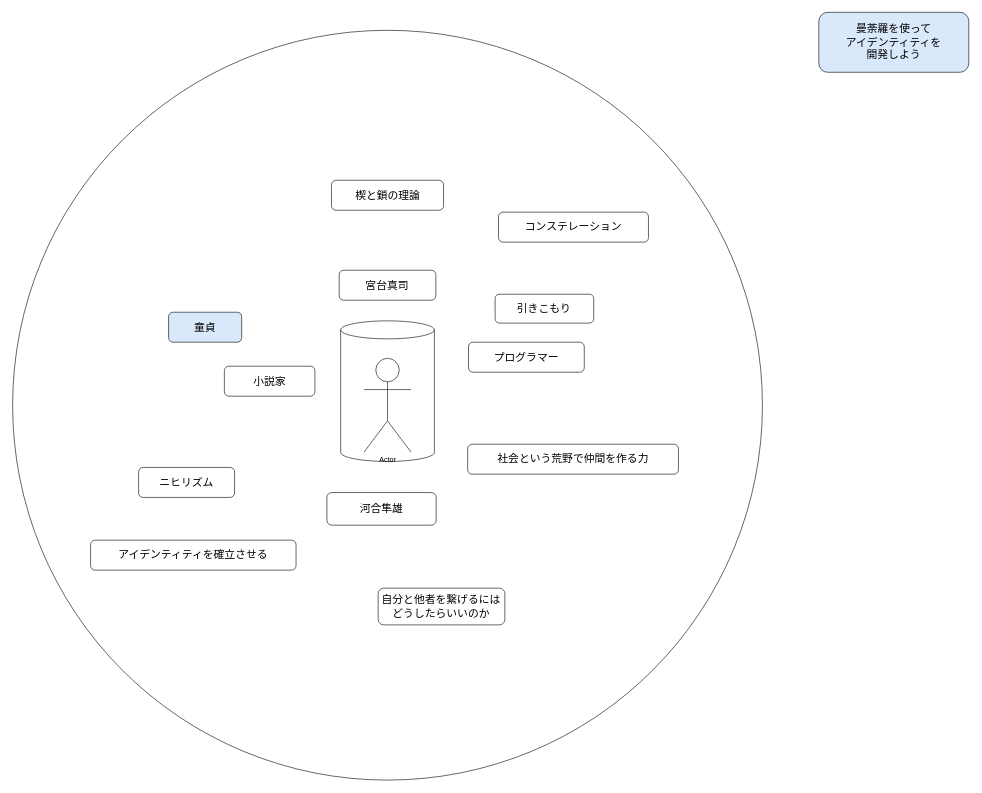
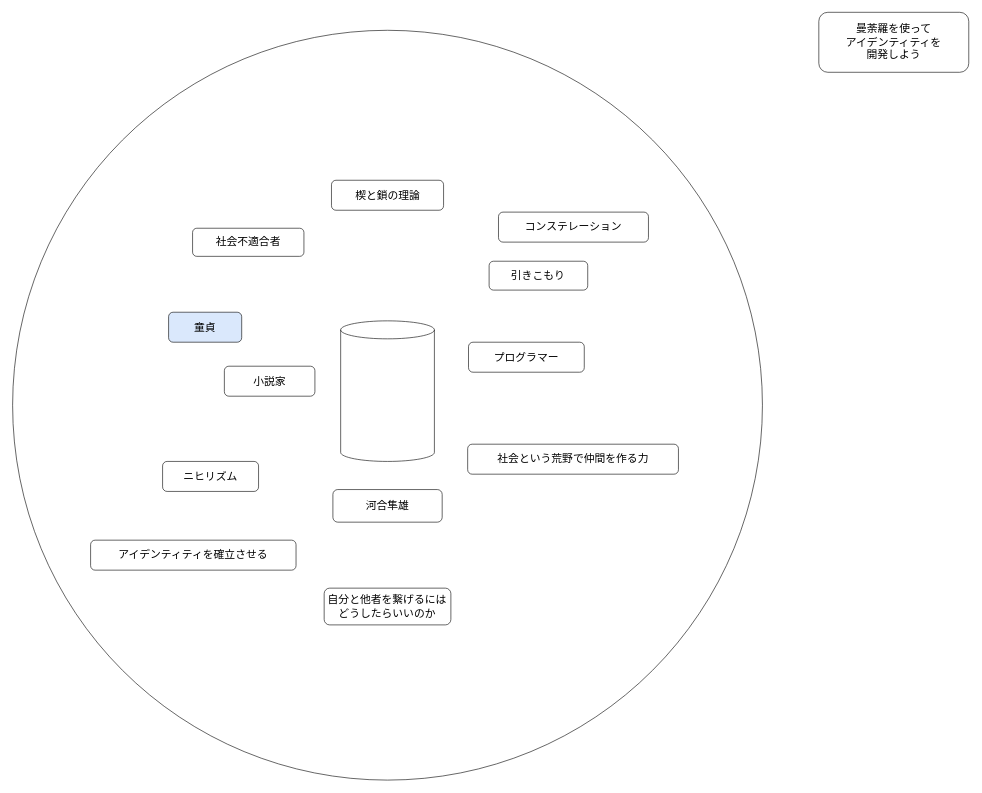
  <mxCell id="0" />
  <mxCell id="1" parent="0" />
- <mxCell id="2" value="&lt;div style=&quot;&quot;&gt;&lt;span style=&quot;background-color: initial;&quot;&gt;曼荼羅を使って&lt;/span&gt;&lt;/div&gt;&lt;div style=&quot;&quot;&gt;&lt;span style=&quot;background-color: initial;&quot;&gt;アイデンティティを&lt;/span&gt;&lt;/div&gt;&lt;div style=&quot;&quot;&gt;&lt;span style=&quot;background-color: initial;&quot;&gt;開発しよう&lt;/span&gt;&lt;/div&gt;" style="rounded=1;whiteSpace=wrap;html=1;fontSize=18;align=center;fillColor=#dae8fc;" vertex="1" parent="1"><mxGeometry x="1364" y="20" width="250" height="100" as="geometry" /></mxCell>
+ <mxCell id="2" value="&lt;div style=&quot;&quot;&gt;&lt;span style=&quot;background-color: initial;&quot;&gt;曼荼羅を使って&lt;/span&gt;&lt;/div&gt;&lt;div style=&quot;&quot;&gt;&lt;span style=&quot;background-color: initial;&quot;&gt;アイデンティティを&lt;/span&gt;&lt;/div&gt;&lt;div style=&quot;&quot;&gt;&lt;span style=&quot;background-color: initial;&quot;&gt;開発しよう&lt;/span&gt;&lt;/div&gt;" style="rounded=1;whiteSpace=wrap;html=1;fontSize=18;align=center;" vertex="1" parent="1"><mxGeometry x="1364" y="20" width="250" height="100" as="geometry" /></mxCell>
  <mxCell id="3" value="" style="group" vertex="1" connectable="0" parent="1"><mxGeometry x="20" y="50" width="1250" height="1250" as="geometry" /></mxCell>
  <mxCell id="4" value="" style="ellipse;whiteSpace=wrap;html=1;" vertex="1" parent="3"><mxGeometry width="1250" height="1250" as="geometry" /></mxCell>
  <mxCell id="5" value="" style="shape=cylinder3;whiteSpace=wrap;html=1;boundedLbl=1;backgroundOutline=1;size=15;" vertex="1" parent="3"><mxGeometry x="546.875" y="484.375" width="156.25" height="234.375" as="geometry" /></mxCell>
- <mxCell id="6" value="Actor" style="shape=umlActor;verticalLabelPosition=bottom;verticalAlign=top;html=1;outlineConnect=0;" vertex="1" parent="3"><mxGeometry x="585.938" y="546.875" width="78.125" height="156.25" as="geometry" /></mxCell>
  <mxCell id="7" value="楔と鎖の理論" style="rounded=1;whiteSpace=wrap;html=1;fontSize=18;" vertex="1" parent="3"><mxGeometry x="531.57" y="250" width="186.87" height="50" as="geometry" /></mxCell>
- <mxCell id="8" value="宮台真司" style="rounded=1;whiteSpace=wrap;html=1;fontSize=18;" vertex="1" parent="3"><mxGeometry x="544.46" y="400" width="161.09" height="50" as="geometry" /></mxCell>
  <mxCell id="9" value="コンステレーション" style="rounded=1;whiteSpace=wrap;html=1;fontSize=18;" vertex="1" parent="3"><mxGeometry x="810" y="303.13" width="250" height="50" as="geometry" /></mxCell>
- <mxCell id="11" value="引きこもり" style="rounded=1;whiteSpace=wrap;html=1;fontSize=18;" vertex="1" parent="3"><mxGeometry x="804.37" y="440" width="164.38" height="48.13" as="geometry" /></mxCell>
+ <mxCell id="10" value="社会不適合者" style="rounded=1;whiteSpace=wrap;html=1;fontSize=18;" vertex="1" parent="3"><mxGeometry x="300" y="330" width="185.63" height="46.87" as="geometry" /></mxCell>
+ <mxCell id="11" value="引きこもり" style="rounded=1;whiteSpace=wrap;html=1;fontSize=18;" vertex="1" parent="3"><mxGeometry x="794.37" y="385" width="164.38" height="48.13" as="geometry" /></mxCell>
  <mxCell id="12" value="童貞" style="rounded=1;whiteSpace=wrap;html=1;fontSize=18;fillColor=#dae8fc;" vertex="1" parent="3"><mxGeometry x="260" y="470" width="121.88" height="50" as="geometry" /></mxCell>
- <mxCell id="13" value="ニヒリズム" style="rounded=1;whiteSpace=wrap;html=1;fontSize=18;" vertex="1" parent="3"><mxGeometry x="210.01" y="728.75" width="159.99" height="50" as="geometry" /></mxCell>
- <mxCell id="14" value="河合隼雄" style="rounded=1;whiteSpace=wrap;html=1;fontSize=18;" vertex="1" parent="3"><mxGeometry x="523.92" y="770.62" width="182.18" height="54.37" as="geometry" /></mxCell>
+ <mxCell id="13" value="ニヒリズム" style="rounded=1;whiteSpace=wrap;html=1;fontSize=18;" vertex="1" parent="3"><mxGeometry x="250.01" y="718.75" width="159.99" height="50" as="geometry" /></mxCell>
+ <mxCell id="14" value="河合隼雄" style="rounded=1;whiteSpace=wrap;html=1;fontSize=18;" vertex="1" parent="3"><mxGeometry x="533.92" y="765.62" width="182.18" height="54.37" as="geometry" /></mxCell>
  <mxCell id="15" value="社会という荒野で仲間を作る力" style="rounded=1;whiteSpace=wrap;html=1;fontSize=18;" vertex="1" parent="3"><mxGeometry x="758.59" y="690" width="351.41" height="50" as="geometry" /></mxCell>
- <mxCell id="16" value="自分と他者を繋げるにはどうしたらいいのか" style="rounded=1;whiteSpace=wrap;html=1;fontSize=18;" vertex="1" parent="3"><mxGeometry x="609.38" y="930" width="211.25" height="61.25" as="geometry" /></mxCell>
+ <mxCell id="16" value="自分と他者を繋げるにはどうしたらいいのか" style="rounded=1;whiteSpace=wrap;html=1;fontSize=18;" vertex="1" parent="3"><mxGeometry x="519.38" y="930" width="211.25" height="61.25" as="geometry" /></mxCell>
  <mxCell id="17" value="小説家" style="rounded=1;whiteSpace=wrap;html=1;fontSize=18;" vertex="1" parent="3"><mxGeometry x="353" y="560" width="150.94" height="50" as="geometry" /></mxCell>
  <mxCell id="18" value="プログラマー" style="rounded=1;whiteSpace=wrap;html=1;fontSize=18;" vertex="1" parent="3"><mxGeometry x="760" y="520" width="193" height="50" as="geometry" /></mxCell>
  <mxCell id="19" value="アイデンティティを確立させる" style="rounded=1;whiteSpace=wrap;html=1;fontSize=18;" vertex="1" parent="3"><mxGeometry x="130" y="850" width="342.49" height="50" as="geometry" /></mxCell>
